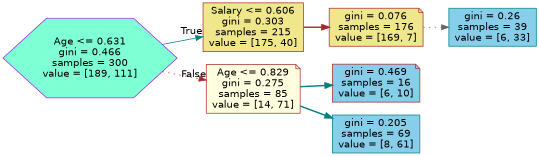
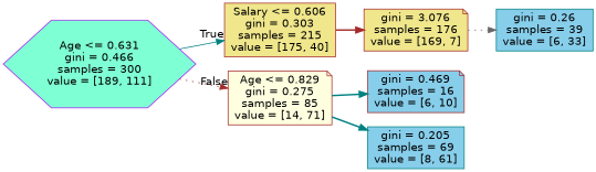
  digraph {
    fontname="DejaVu Sans"
    rankdir=LR
    node [color=brown fillcolor=skyblue fontname="DejaVu Sans" shape=box style=filled]
    edge [color=teal fontname="DejaVu Sans" style=bold]
    n1 [color=purple fillcolor=aquamarine label="Age <= 0.631\ngini = 0.466\nsamples = 300\nvalue = [189, 111]" shape=hexagon]
    n2 [fillcolor=khaki label="Salary <= 0.606\ngini = 0.303\nsamples = 215\nvalue = [175, 40]"]
    n3 [fillcolor=lightyellow label="Age <= 0.829\ngini = 0.275\nsamples = 85\nvalue = [14, 71]" shape=note]
-   n4 [fillcolor=khaki label="gini = 0.076\nsamples = 176\nvalue = [169, 7]" shape=note]
+   n4 [fillcolor=khaki label="gini = 3.076\nsamples = 176\nvalue = [169, 7]" shape=note]
    n5 [label="gini = 0.469\nsamples = 16\nvalue = [6, 10]" shape=note]
    n6 [color=teal label="gini = 0.205\nsamples = 69\nvalue = [8, 61]"]
    n7 [color=teal label="gini = 0.26\nsamples = 39\nvalue = [6, 33]"]
    n1 -> n2 [headlabel=True labelangle=45 labeldistance=2.5 style=solid]
    n1 -> n3 [color=brown headlabel=False labelangle=-45 labeldistance=2.5 style=dotted]
    n2 -> n4 [color=brown]
    n3 -> n5
    n3 -> n6
    n4 -> n7 [color=gray40 style=dotted]
  }
